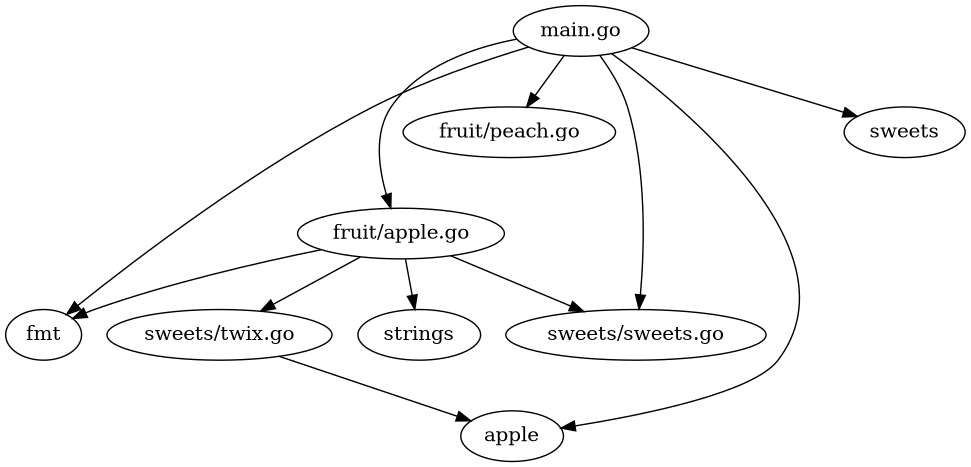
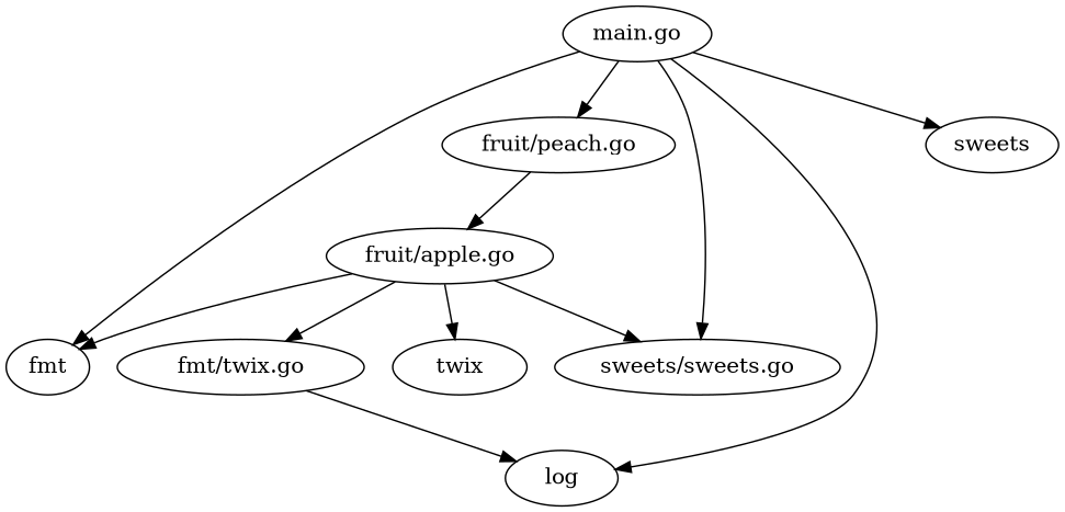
  digraph {
    "main.go"
    fmt
    n3 [label=sweets]
    n4 [label="sweets/sweets.go"]
    "fruit/apple.go"
    "fruit/peach.go"
-   log [label=apple]
-   "sweets/twix.go"
-   strings
+   log
+   "sweets/twix.go" [label="fmt/twix.go"]
+   strings [label=twix]
    "main.go" -> fmt
    "main.go" -> n3
    "main.go" -> n4
-   "main.go" -> "fruit/apple.go"
+   "fruit/peach.go" -> "fruit/apple.go"
    "main.go" -> "fruit/peach.go"
    "main.go" -> log
    "fruit/apple.go" -> fmt
    "fruit/apple.go" -> n4
    "fruit/apple.go" -> "sweets/twix.go"
    "fruit/apple.go" -> strings
    "sweets/twix.go" -> log
  }
